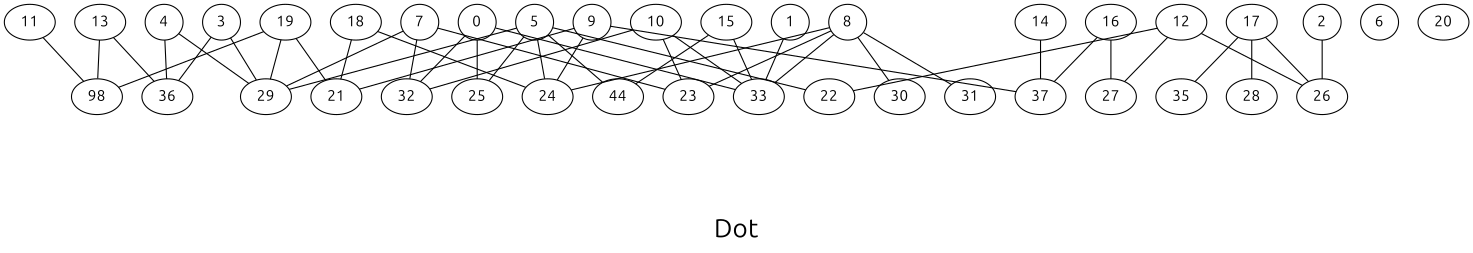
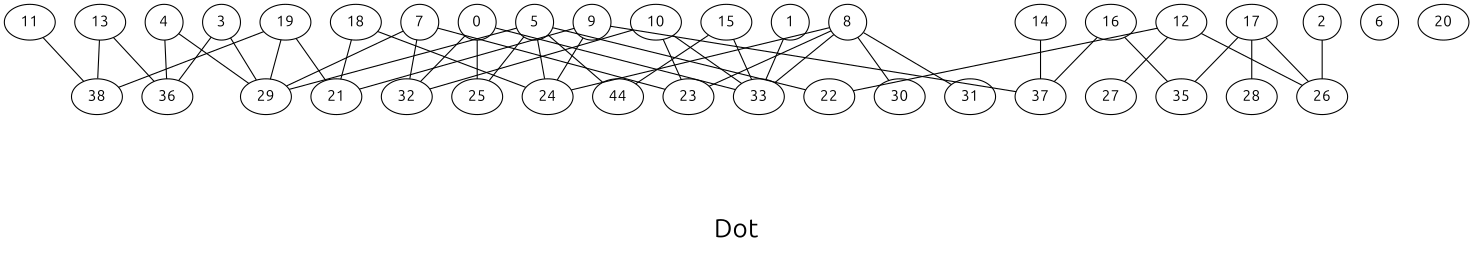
  graph {
    fontname=Ubuntu
    fontsize=24
    label="\nDot\n"
    splines=false
    node [fontname=Ubuntu shape=ellipse]
    edge [fontname=Ubuntu]
    0 [height=0.3 width=0.3]
    25 [height=0.3 width=0.3]
    32 [height=0.3 width=0.3]
    33 [height=0.3 width=0.3]
    1 [height=0.3 width=0.3]
    2 [height=0.3 width=0.3]
    26 [height=0.3 width=0.3]
    3 [height=0.3 width=0.3]
    29 [height=0.3 width=0.3]
    36 [height=0.3 width=0.3]
    4 [height=0.3 width=0.3]
-   38 [height=0.3 width=0.3 label=98]
+   38 [height=0.3 width=0.3]
    5 [height=0.3 width=0.3]
    22 [height=0.3 width=0.3]
    24 [height=0.3 width=0.3]
    n16 [height=0.3 label=44 width=0.3]
    6 [height=0.3 width=0.3]
    7 [height=0.3 width=0.3]
    23 [height=0.3 width=0.3]
    8 [height=0.3 width=0.3]
    30 [height=0.3 width=0.3]
    31 [height=0.3 width=0.3]
    9 [height=0.3 width=0.3]
    21 [height=0.3 width=0.3]
    37 [height=0.3 width=0.3]
    10 [height=0.3 width=0.3]
    11 [height=0.3 width=0.3]
    12 [height=0.3 width=0.3]
    27 [height=0.3 width=0.3]
    13 [height=0.3 width=0.3]
    14 [height=0.3 width=0.3]
    15 [height=0.3 width=0.3]
    16 [height=0.3 width=0.3]
    35 [height=0.3 width=0.3]
    17 [height=0.3 width=0.3]
    28 [height=0.3 width=0.3]
    18 [height=0.3 width=0.3]
    19 [height=0.3 width=0.3]
    20 [height=0.3 width=0.3]
    0 -- 25
    0 -- 32
    0 -- 33
    1 -- 33
    2 -- 26
    3 -- 29
    3 -- 36
    4 -- 29
    4 -- 36
    5 -- 25
    5 -- 29
    5 -- 22
    5 -- 24
    5 -- n16
    7 -- 32
    7 -- 29
    7 -- 23
    8 -- 33
    8 -- 24
    8 -- 23
    8 -- 30
    8 -- 31
    9 -- 24
    9 -- 21
    9 -- 37
    10 -- 32
    10 -- 33
    10 -- 23
    11 -- 38
    12 -- 26
    12 -- 22
    12 -- 27
    13 -- 36
    13 -- 38
    14 -- 37
    15 -- 33
    15 -- n16
    16 -- 37
-   16 -- 27
+   16 -- 35
    17 -- 26
    17 -- 35
    17 -- 28
    18 -- 24
    18 -- 21
    19 -- 29
    19 -- 38
    19 -- 21
  }
